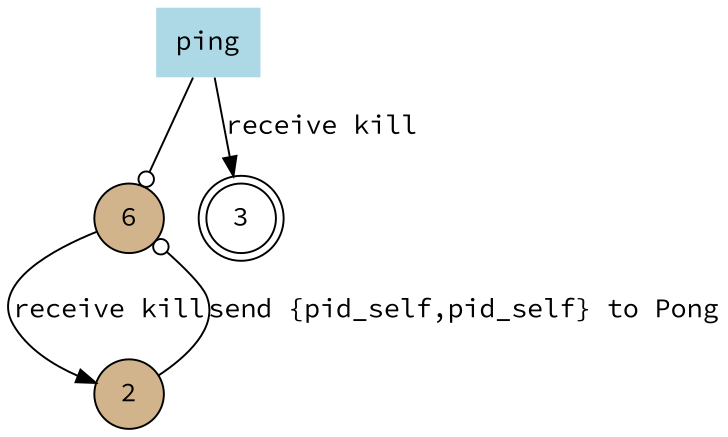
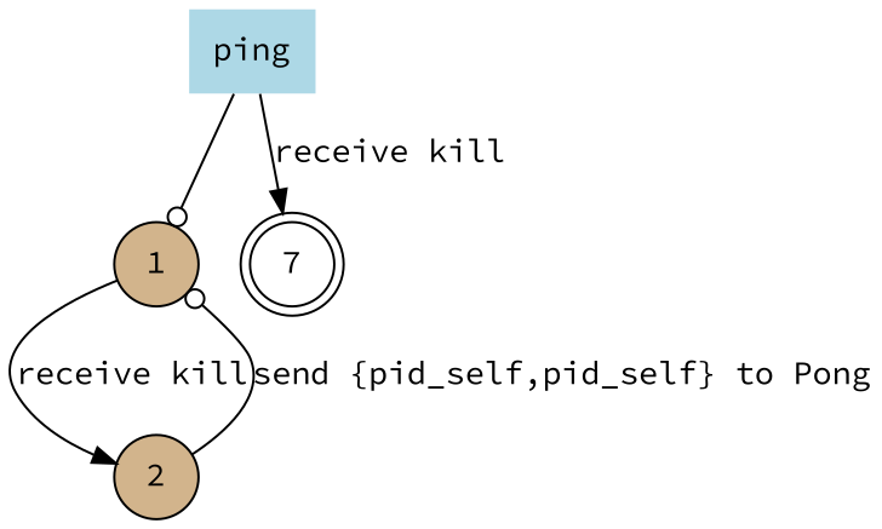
  digraph {
    fontname="Source Code Pro"
    rankdir=TB
    node [fillcolor=tan fontname="Source Code Pro" shape=circle style=filled]
    edge [arrowhead=odot fontname="Source Code Pro"]
    n1 [fillcolor=lightblue label=ping shape=plaintext]
-   n2 [label=6]
-   n3 [fillcolor=white label=3 shape=doublecircle]
+   n2 [label=1]
+   n3 [fillcolor=white label=7 shape=doublecircle]
    n4 [label=2]
    n1 -> n2
    n1 -> n3 [arrowhead=normal label="receive kill"]
    n2 -> n4 [arrowhead=normal label="receive kill"]
    n4 -> n2 [label="send {pid_self,pid_self} to Pong"]
  }
